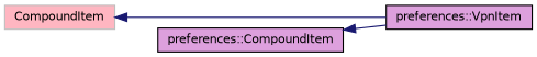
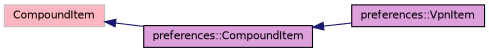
  digraph {
    rankdir=LR
    node [color=black fillcolor=plum fontname=Helvetica fontsize=10 shape=record style=filled]
    edge [color=midnightblue dir=back fontname=Helvetica fontsize=10 labelfontname=Helvetica labelfontsize=10 style=solid]
    n1 [fontcolor=black height=0.2 label="preferences::VpnItem" width=0.4]
    n2 [height=0.2 label="preferences::CompoundItem" width=0.4]
    n3 [color=grey75 fillcolor=lightpink height=0.2 label=CompoundItem width=0.4]
    n2 -> n1
-   n3 -> n1
+   n3 -> n2
  }
